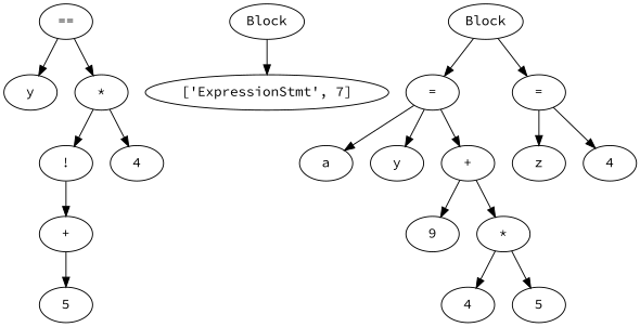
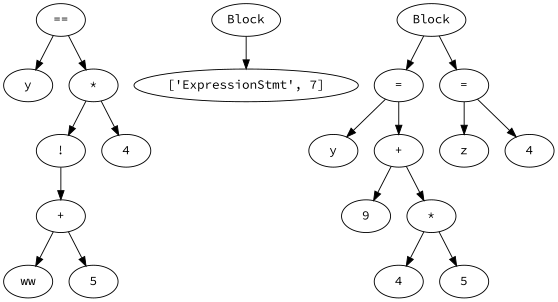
  digraph {
    fontname="Source Code Pro"
    node [fontname="Source Code Pro"]
    edge [fontname="Source Code Pro"]
    n1 [label=y]
+   n2 [label=ww]
    n3 [label=5]
    n4 [label="+"]
    n5 [label="!"]
    n6 [label=4]
    n7 [label="*"]
    n8 [label="=="]
    n9 [label=Block]
    "['ExpressionStmt', 7]"
-   n11 [label=a]
    n12 [label=y]
    n13 [label=9]
    n14 [label=4]
    n15 [label=5]
    n16 [label="*"]
    n17 [label="+"]
    n18 [label="="]
    n19 [label=z]
    n20 [label=4]
    n21 [label="="]
    n22 [label=Block]
+   n4 -> n2
    n4 -> n3
    n5 -> n4
    n7 -> n5
    n7 -> n6
    n8 -> n1
    n8 -> n7
    n9 -> "['ExpressionStmt', 7]"
    n16 -> n14
    n16 -> n15
    n17 -> n13
    n17 -> n16
-   n18 -> n11
    n18 -> n12
    n18 -> n17
    n21 -> n19
    n21 -> n20
    n22 -> n18
    n22 -> n21
  }
